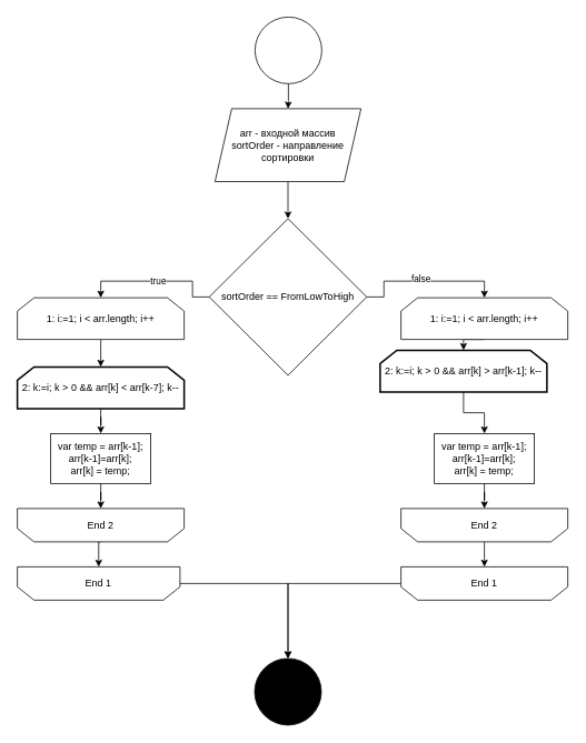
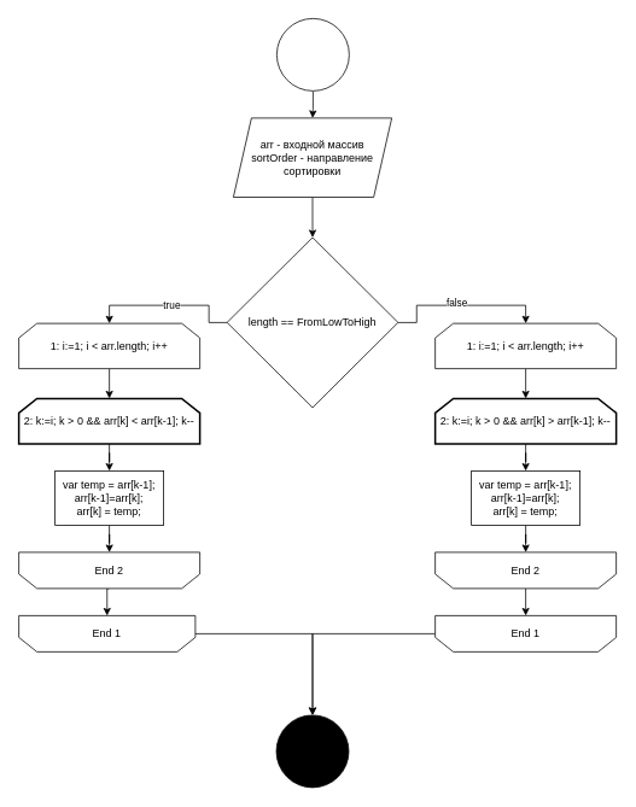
  <mxCell id="0" />
  <mxCell id="1" parent="0" />
  <mxCell id="2" style="edgeStyle=orthogonalEdgeStyle;rounded=0;orthogonalLoop=1;jettySize=auto;html=1;entryX=0.5;entryY=0;entryDx=0;entryDy=0;" parent="1" source="6" target="14" edge="1"><mxGeometry relative="1" as="geometry" /></mxCell>
  <mxCell id="3" value="true" style="edgeLabel;html=1;align=center;verticalAlign=middle;resizable=0;points=[];" parent="2" vertex="1" connectable="0"><mxGeometry x="-0.041" y="-1" relative="1" as="geometry"><mxPoint as="offset" /></mxGeometry></mxCell>
  <mxCell id="4" style="edgeStyle=orthogonalEdgeStyle;rounded=0;orthogonalLoop=1;jettySize=auto;html=1;entryX=0.5;entryY=0;entryDx=0;entryDy=0;" parent="1" source="6" target="24" edge="1"><mxGeometry relative="1" as="geometry" /></mxCell>
  <mxCell id="5" value="false" style="edgeLabel;html=1;align=center;verticalAlign=middle;resizable=0;points=[];" parent="4" vertex="1" connectable="0"><mxGeometry x="-0.078" y="4" relative="1" as="geometry"><mxPoint as="offset" /></mxGeometry></mxCell>
- <mxCell id="6" value="sortOrder == FromLowToHigh" style="rhombus;whiteSpace=wrap;html=1;" parent="1" vertex="1"><mxGeometry x="250" y="262" width="189" height="188" as="geometry" /></mxCell>
+ <mxCell id="6" value="length == FromLowToHigh" style="rhombus;whiteSpace=wrap;html=1;" parent="1" vertex="1"><mxGeometry x="250" y="262" width="189" height="188" as="geometry" /></mxCell>
  <mxCell id="7" style="edgeStyle=orthogonalEdgeStyle;rounded=0;orthogonalLoop=1;jettySize=auto;html=1;entryX=0.5;entryY=0;entryDx=0;entryDy=0;" parent="1" source="8" target="10" edge="1"><mxGeometry relative="1" as="geometry" /></mxCell>
  <mxCell id="8" value="" style="ellipse;whiteSpace=wrap;html=1;aspect=fixed;" parent="1" vertex="1"><mxGeometry x="305" y="20" width="80" height="80" as="geometry" /></mxCell>
  <mxCell id="9" style="edgeStyle=orthogonalEdgeStyle;rounded=0;orthogonalLoop=1;jettySize=auto;html=1;exitX=0.5;exitY=1;exitDx=0;exitDy=0;entryX=0.5;entryY=0;entryDx=0;entryDy=0;" parent="1" source="10" target="6" edge="1"><mxGeometry relative="1" as="geometry" /></mxCell>
  <mxCell id="10" value="arr - входной массив&lt;br&gt;sortOrder - направление сортировки" style="shape=parallelogram;perimeter=parallelogramPerimeter;whiteSpace=wrap;html=1;fixedSize=1;" parent="1" vertex="1"><mxGeometry x="257" y="130" width="175" height="87.5" as="geometry" /></mxCell>
  <mxCell id="11" style="edgeStyle=orthogonalEdgeStyle;rounded=0;orthogonalLoop=1;jettySize=auto;html=1;exitX=0.5;exitY=1;exitDx=0;exitDy=0;entryX=0.5;entryY=0;entryDx=0;entryDy=0;" parent="1" source="12" target="18" edge="1"><mxGeometry relative="1" as="geometry" /></mxCell>
  <mxCell id="12" value="End 2" style="shape=loopLimit;whiteSpace=wrap;html=1;rounded=0;sketch=0;flipV=1;" parent="1" vertex="1"><mxGeometry x="20" y="610" width="200" height="40" as="geometry" /></mxCell>
  <mxCell id="13" style="edgeStyle=orthogonalEdgeStyle;rounded=0;orthogonalLoop=1;jettySize=auto;html=1;exitX=0.5;exitY=1;exitDx=0;exitDy=0;entryX=0.5;entryY=0;entryDx=0;entryDy=0;" parent="1" source="14" target="16" edge="1"><mxGeometry relative="1" as="geometry" /></mxCell>
  <mxCell id="14" value="1: i:=1; i &amp;lt; arr.length; i++" style="shape=loopLimit;whiteSpace=wrap;html=1;rounded=0;sketch=0;gradientColor=none;" parent="1" vertex="1"><mxGeometry x="20" y="357" width="200" height="50" as="geometry" /></mxCell>
  <mxCell id="15" style="edgeStyle=orthogonalEdgeStyle;rounded=0;orthogonalLoop=1;jettySize=auto;html=1;entryX=0.5;entryY=0;entryDx=0;entryDy=0;" parent="1" source="16" target="20" edge="1"><mxGeometry relative="1" as="geometry" /></mxCell>
- <mxCell id="16" value="2: k:=i; k &amp;gt; 0 &amp;amp;&amp;amp; arr[k] &amp;lt; arr[k-7]; k--" style="shape=loopLimit;whiteSpace=wrap;html=1;rounded=0;sketch=0;gradientColor=none;strokeWidth=2;" parent="1" vertex="1"><mxGeometry x="20" y="440" width="200" height="50" as="geometry" /></mxCell>
+ <mxCell id="16" value="2: k:=i; k &amp;gt; 0 &amp;amp;&amp;amp; arr[k] &amp;lt; arr[k-1]; k--" style="shape=loopLimit;whiteSpace=wrap;html=1;rounded=0;sketch=0;gradientColor=none;strokeWidth=2;" parent="1" vertex="1"><mxGeometry x="20" y="440" width="200" height="50" as="geometry" /></mxCell>
  <mxCell id="17" style="edgeStyle=orthogonalEdgeStyle;rounded=0;orthogonalLoop=1;jettySize=auto;html=1;entryX=0.5;entryY=0;entryDx=0;entryDy=0;" parent="1" source="18" target="31" edge="1"><mxGeometry relative="1" as="geometry" /></mxCell>
  <mxCell id="18" value="End 1" style="shape=loopLimit;whiteSpace=wrap;html=1;rounded=0;sketch=0;flipV=1;" parent="1" vertex="1"><mxGeometry x="20" y="680" width="195" height="40" as="geometry" /></mxCell>
  <mxCell id="19" style="edgeStyle=orthogonalEdgeStyle;rounded=0;orthogonalLoop=1;jettySize=auto;html=1;entryX=0.5;entryY=0;entryDx=0;entryDy=0;" parent="1" source="20" target="12" edge="1"><mxGeometry relative="1" as="geometry" /></mxCell>
  <mxCell id="20" value="var temp = arr[k-1];&lt;br&gt;arr[k-1]=arr[k];&lt;br&gt;arr[k] = temp;" style="rounded=0;whiteSpace=wrap;html=1;sketch=0;gradientColor=none;" parent="1" vertex="1"><mxGeometry x="60" y="520" width="120" height="60" as="geometry" /></mxCell>
  <mxCell id="21" style="edgeStyle=orthogonalEdgeStyle;rounded=0;orthogonalLoop=1;jettySize=auto;html=1;exitX=0.5;exitY=1;exitDx=0;exitDy=0;entryX=0.5;entryY=0;entryDx=0;entryDy=0;" parent="1" source="22" target="28" edge="1"><mxGeometry relative="1" as="geometry" /></mxCell>
  <mxCell id="22" value="End 2" style="shape=loopLimit;whiteSpace=wrap;html=1;rounded=0;sketch=0;flipV=1;" parent="1" vertex="1"><mxGeometry x="480" y="610" width="200" height="40" as="geometry" /></mxCell>
  <mxCell id="23" style="edgeStyle=orthogonalEdgeStyle;rounded=0;orthogonalLoop=1;jettySize=auto;html=1;exitX=0.5;exitY=1;exitDx=0;exitDy=0;entryX=0.5;entryY=0;entryDx=0;entryDy=0;" parent="1" source="24" target="26" edge="1"><mxGeometry relative="1" as="geometry" /></mxCell>
  <mxCell id="24" value="1: i:=1; i &amp;lt; arr.length; i++" style="shape=loopLimit;whiteSpace=wrap;html=1;rounded=0;sketch=0;gradientColor=none;" parent="1" vertex="1"><mxGeometry x="480" y="357" width="200" height="50" as="geometry" /></mxCell>
  <mxCell id="25" style="edgeStyle=orthogonalEdgeStyle;rounded=0;orthogonalLoop=1;jettySize=auto;html=1;entryX=0.5;entryY=0;entryDx=0;entryDy=0;" parent="1" source="26" target="30" edge="1"><mxGeometry relative="1" as="geometry" /></mxCell>
- <mxCell id="26" value="2: k:=i; k &amp;gt; 0 &amp;amp;&amp;amp; arr[k] &amp;gt; arr[k-1]; k--" style="shape=loopLimit;whiteSpace=wrap;html=1;rounded=0;sketch=0;gradientColor=none;strokeWidth=2;" parent="1" vertex="1"><mxGeometry x="455" y="420" width="200" height="50" as="geometry" /></mxCell>
+ <mxCell id="26" value="2: k:=i; k &amp;gt; 0 &amp;amp;&amp;amp; arr[k] &amp;gt; arr[k-1]; k--" style="shape=loopLimit;whiteSpace=wrap;html=1;rounded=0;sketch=0;gradientColor=none;strokeWidth=2;" parent="1" vertex="1"><mxGeometry x="480" y="440" width="200" height="50" as="geometry" /></mxCell>
  <mxCell id="27" style="edgeStyle=orthogonalEdgeStyle;rounded=0;orthogonalLoop=1;jettySize=auto;html=1;entryX=0.5;entryY=0;entryDx=0;entryDy=0;" parent="1" source="28" target="31" edge="1"><mxGeometry relative="1" as="geometry" /></mxCell>
  <mxCell id="28" value="End 1" style="shape=loopLimit;whiteSpace=wrap;html=1;rounded=0;sketch=0;flipV=1;" parent="1" vertex="1"><mxGeometry x="480" y="680" width="200" height="40" as="geometry" /></mxCell>
  <mxCell id="29" style="edgeStyle=orthogonalEdgeStyle;rounded=0;orthogonalLoop=1;jettySize=auto;html=1;entryX=0.5;entryY=0;entryDx=0;entryDy=0;" parent="1" source="30" target="22" edge="1"><mxGeometry relative="1" as="geometry" /></mxCell>
  <mxCell id="30" value="var temp = arr[k-1];&lt;br&gt;arr[k-1]=arr[k];&lt;br&gt;arr[k] = temp;" style="rounded=0;whiteSpace=wrap;html=1;sketch=0;gradientColor=none;" parent="1" vertex="1"><mxGeometry x="520" y="520" width="120" height="60" as="geometry" /></mxCell>
  <mxCell id="31" value="" style="ellipse;whiteSpace=wrap;html=1;aspect=fixed;fillColor=#000000;" parent="1" vertex="1"><mxGeometry x="304.5" y="790" width="80" height="80" as="geometry" /></mxCell>
